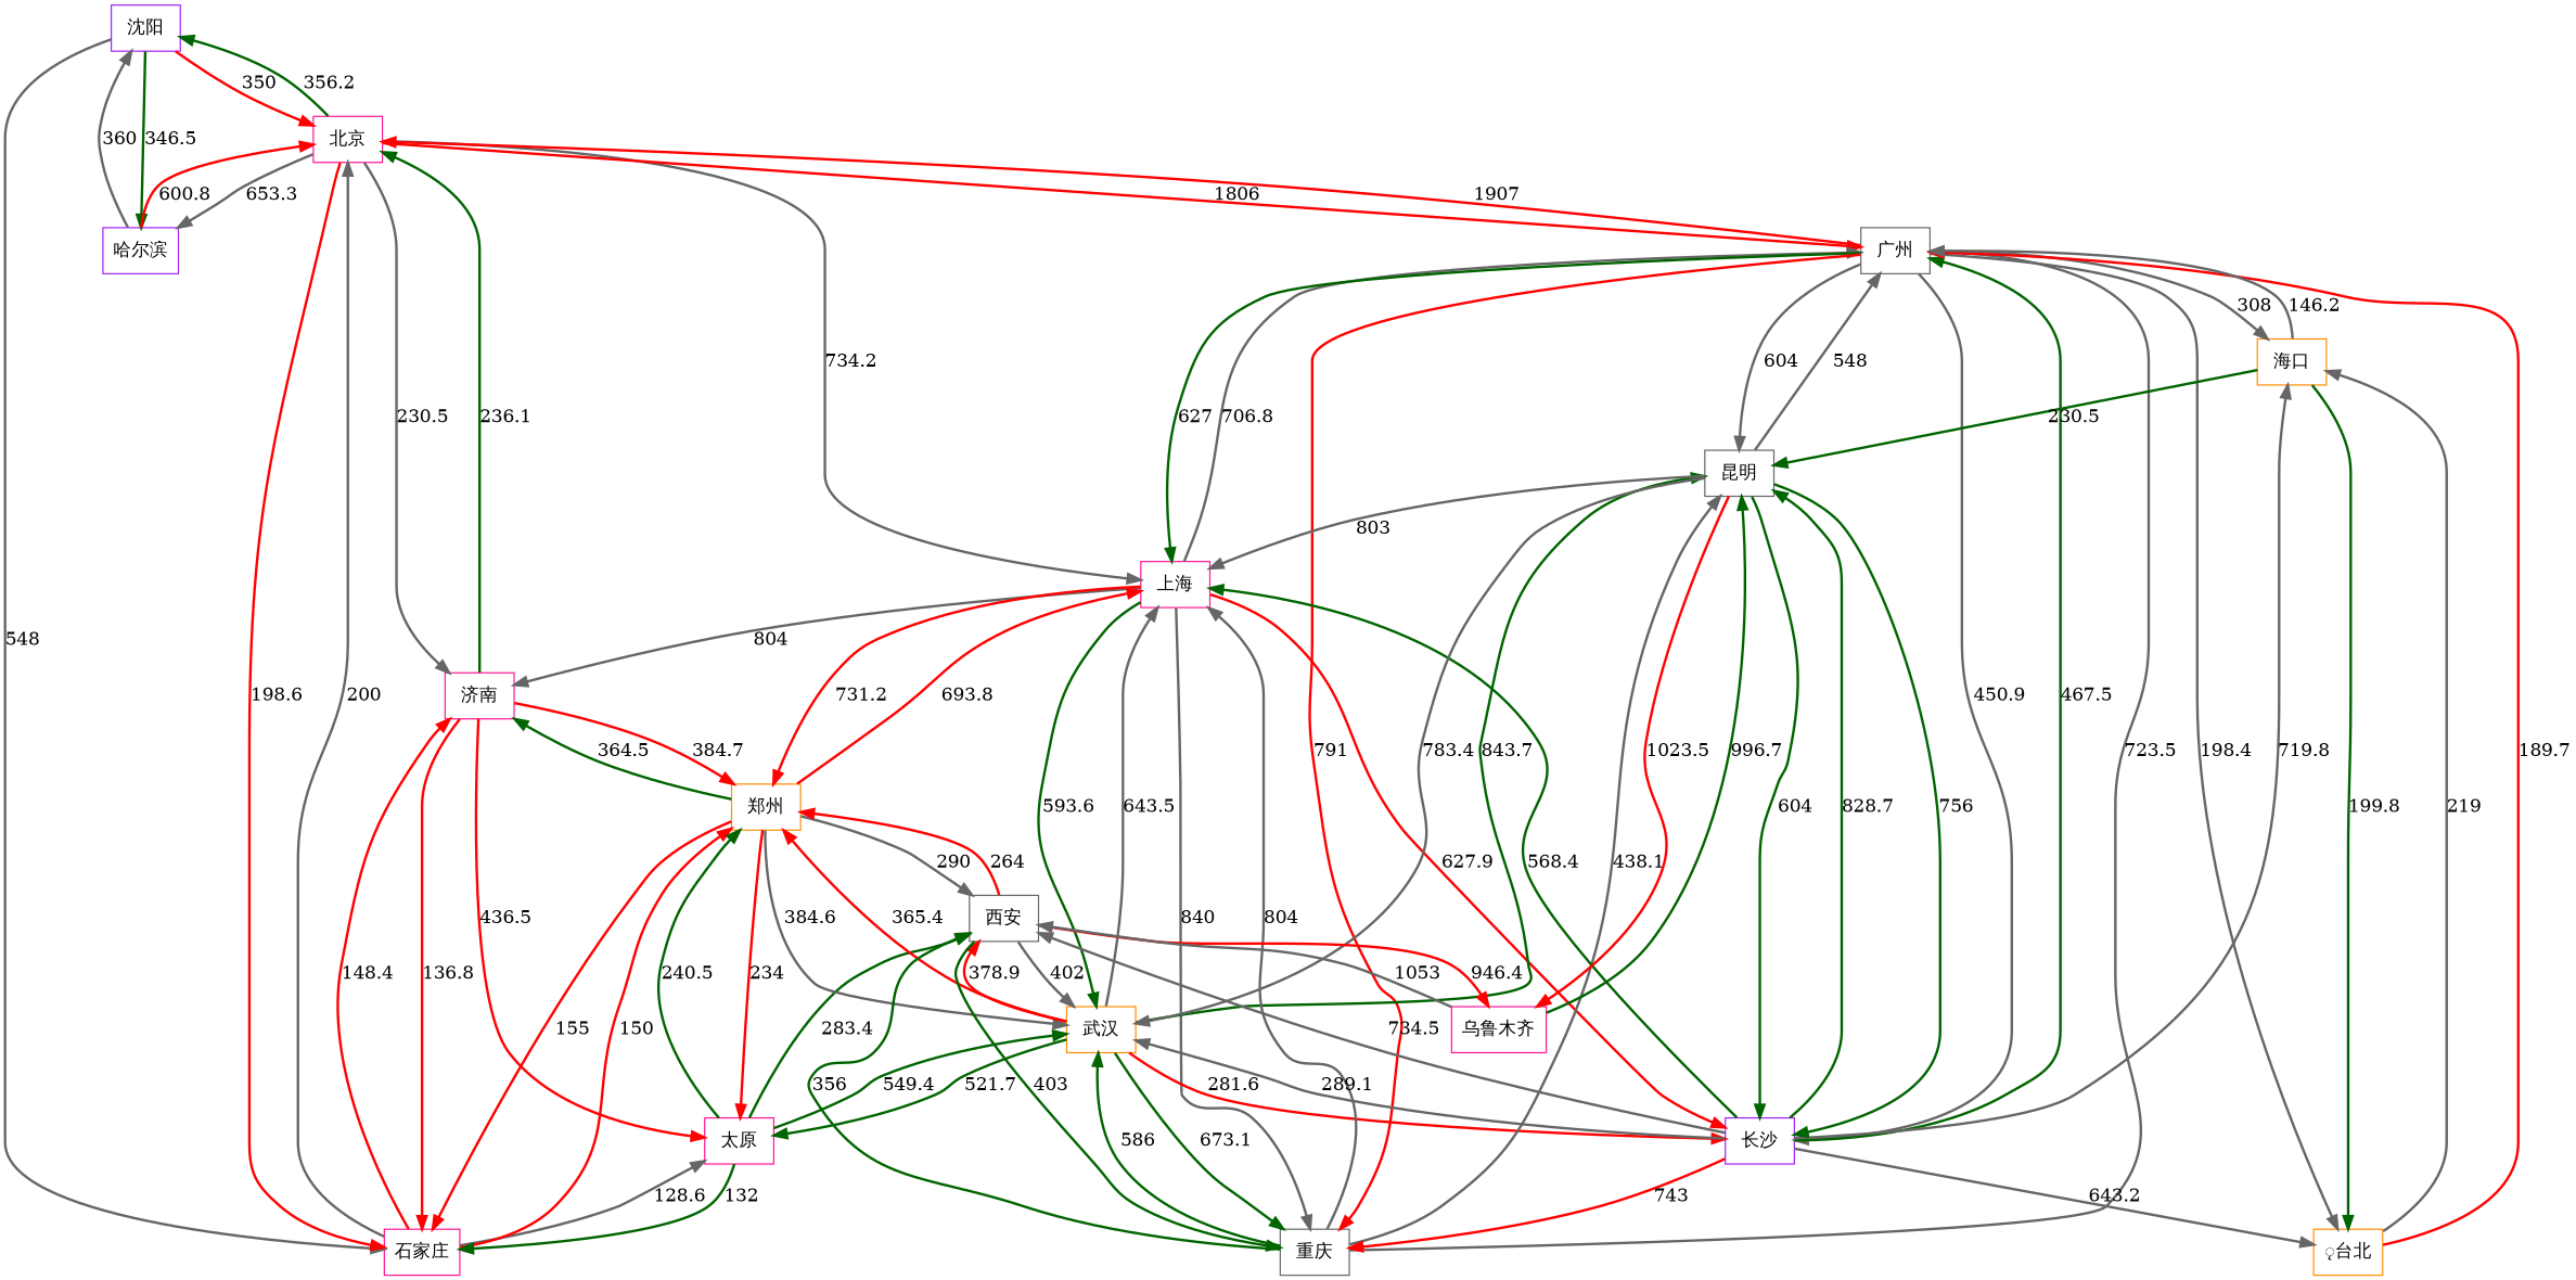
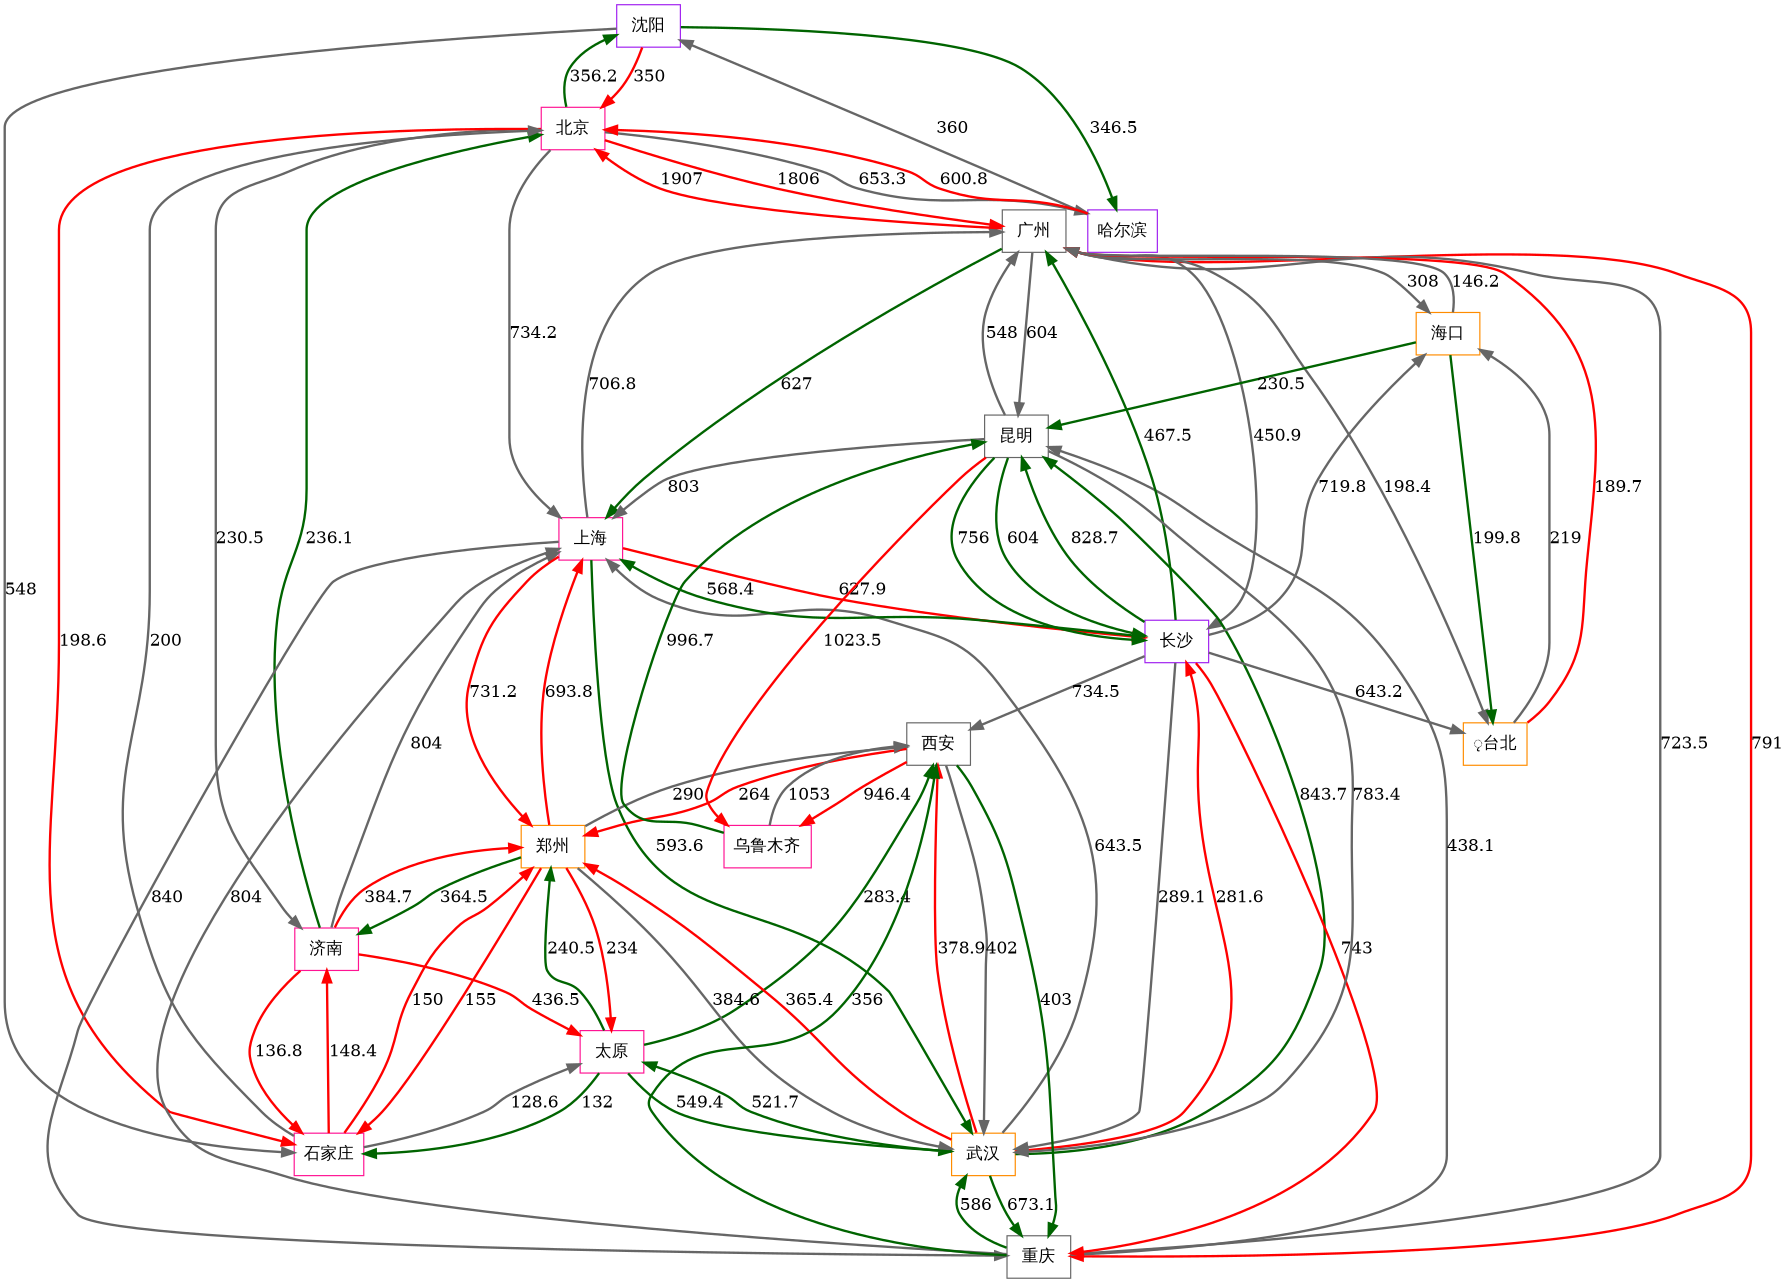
  digraph {
    autosize=false
    node [color=deeppink fontname=FangSong shape=box]
    edge [color=gray40 style=bold]
    "沈阳" [color=purple]
    "北京"
    "哈尔滨" [color=purple]
    "济南"
    "石家庄"
    "上海"
    "广州" [color=gray40]
    "太原"
    "郑州" [color=darkorange]
    "武汉" [color=darkorange]
    "重庆" [color=gray40]
    "长沙" [color=purple]
    "昆明" [color=gray40]
    "̨台北" [color=darkorange]
    "海口" [color=darkorange]
    "西安" [color=gray40]
    "乌鲁木齐"
    "沈阳" -> "北京" [color=red label=350]
    "沈阳" -> "哈尔滨" [color=darkgreen label=346.5]
    "沈阳" -> "石家庄" [label=548]
    "北京" -> "沈阳" [color=darkgreen label=356.2]
    "北京" -> "哈尔滨" [label=653.3]
    "北京" -> "济南" [label=230.5]
    "北京" -> "石家庄" [color=red label=198.6]
    "北京" -> "上海" [label=734.2]
    "北京" -> "广州" [color=red label=1806]
    "哈尔滨" -> "沈阳" [label=360]
    "哈尔滨" -> "北京" [color=red label=600.8]
    "济南" -> "北京" [color=darkgreen label=236.1]
    "济南" -> "石家庄" [color=red label=136.8]
    "济南" -> "太原" [color=red label=436.5]
    "济南" -> "郑州" [color=red label=384.7]
    "石家庄" -> "北京" [label=200]
    "石家庄" -> "济南" [color=red label=148.4]
    "石家庄" -> "太原" [label=128.6]
    "石家庄" -> "郑州" [color=red label=150]
-   "上海" -> "济南" [label=804]
+   "济南" -> "上海" [label=804]
    "上海" -> "广州" [label=706.8]
    "上海" -> "郑州" [color=red label=731.2]
    "上海" -> "武汉" [color=darkgreen label=593.6]
    "上海" -> "重庆" [label=840]
    "上海" -> "长沙" [color=red label=627.9]
    "广州" -> "北京" [color=red label=1907]
    "广州" -> "上海" [color=darkgreen label=627]
    "广州" -> "重庆" [color=red label=791]
    "广州" -> "长沙" [label=450.9]
    "广州" -> "昆明" [label=604]
    "广州" -> "̨台北" [label=198.4]
    "广州" -> "海口" [label=308]
    "太原" -> "石家庄" [color=darkgreen label=132]
    "太原" -> "郑州" [color=darkgreen label=240.5]
    "太原" -> "武汉" [color=darkgreen label=549.4]
    "太原" -> "西安" [color=darkgreen label=283.4]
    "郑州" -> "济南" [color=darkgreen label=364.5]
    "郑州" -> "石家庄" [color=red label=155]
    "郑州" -> "上海" [color=red label=693.8]
    "郑州" -> "太原" [color=red label=234]
    "郑州" -> "武汉" [label=384.6]
    "郑州" -> "西安" [label=290]
    "武汉" -> "上海" [label=643.5]
    "武汉" -> "太原" [color=darkgreen label=521.7]
    "武汉" -> "郑州" [color=red label=365.4]
    "武汉" -> "重庆" [color=darkgreen label=673.1]
    "武汉" -> "长沙" [color=red label=281.6]
    "武汉" -> "昆明" [color=darkgreen label=843.7]
    "武汉" -> "西安" [color=red label=378.9]
    "重庆" -> "上海" [label=804]
    "重庆" -> "广州" [label=723.5]
    "重庆" -> "武汉" [color=darkgreen label=586]
    "重庆" -> "昆明" [label=438.1]
    "重庆" -> "西安" [color=darkgreen label=356]
    "长沙" -> "上海" [color=darkgreen label=568.4]
    "长沙" -> "广州" [color=darkgreen label=467.5]
    "长沙" -> "武汉" [label=289.1]
    "长沙" -> "重庆" [color=red label=743]
    "长沙" -> "昆明" [color=darkgreen label=828.7]
    "长沙" -> "̨台北" [label=643.2]
    "长沙" -> "海口" [label=719.8]
    "长沙" -> "西安" [label=734.5]
    "昆明" -> "上海" [label=803]
    "昆明" -> "广州" [label=548]
    "昆明" -> "武汉" [label=783.4]
    "昆明" -> "长沙" [color=darkgreen label=604]
    "昆明" -> "长沙" [color=darkgreen label=756]
    "昆明" -> "乌鲁木齐" [color=red label=1023.5]
    "̨台北" -> "广州" [color=red label=189.7]
    "̨台北" -> "海口" [label=219]
    "海口" -> "广州" [label=146.2]
    "海口" -> "昆明" [color=darkgreen label=230.5]
    "海口" -> "̨台北" [color=darkgreen label=199.8]
    "西安" -> "郑州" [color=red label=264]
    "西安" -> "武汉" [label=402]
    "西安" -> "重庆" [color=darkgreen label=403]
    "西安" -> "乌鲁木齐" [color=red label=946.4]
    "乌鲁木齐" -> "昆明" [color=darkgreen label=996.7]
    "乌鲁木齐" -> "西安" [label=1053]
  }
